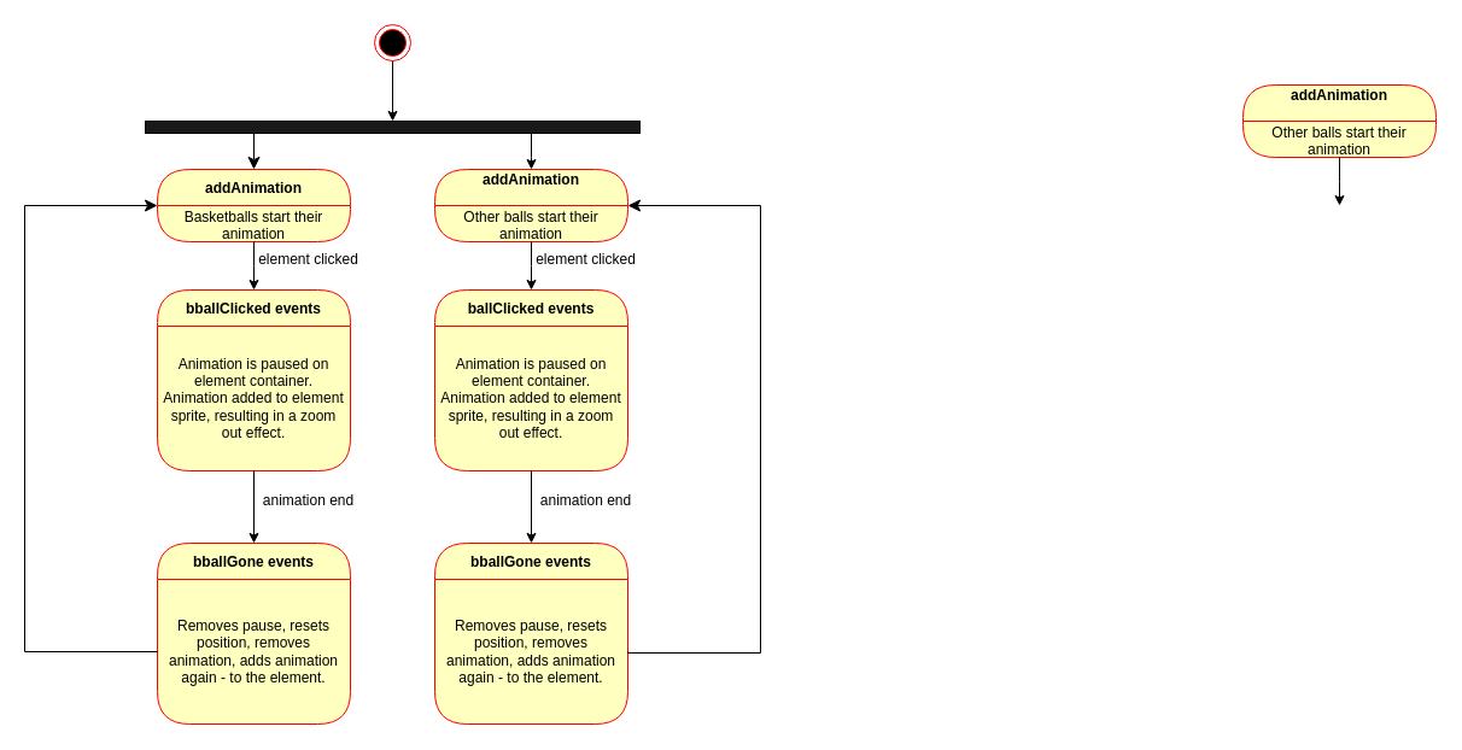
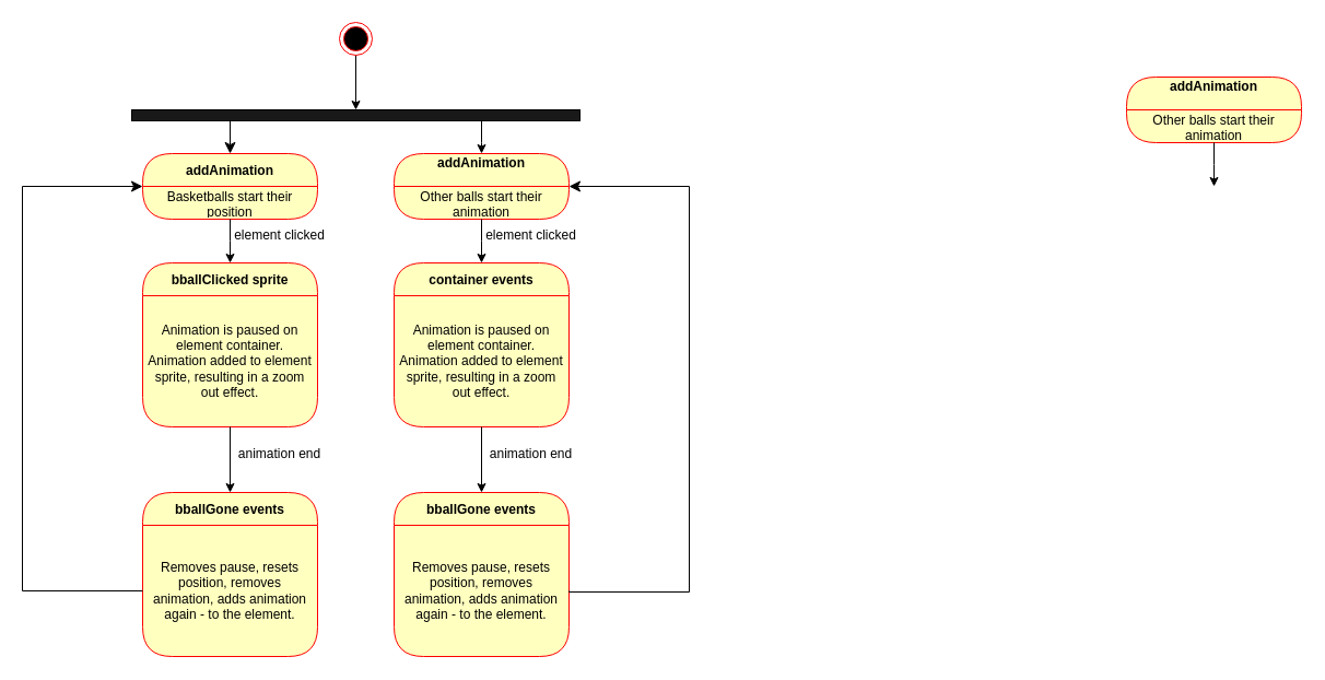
  <mxCell id="0" />
  <mxCell id="1" parent="0" />
  <mxCell id="2" style="edgeStyle=orthogonalEdgeStyle;rounded=0;orthogonalLoop=1;jettySize=auto;html=1;entryX=0.5;entryY=0;entryDx=0;entryDy=0;fillColor=#000000;" parent="1" source="3" target="8" edge="1"><mxGeometry relative="1" as="geometry" /></mxCell>
  <mxCell id="3" value="" style="ellipse;html=1;shape=endState;fillColor=#000000;strokeColor=#ff0000;" parent="1" vertex="1"><mxGeometry x="310" y="20" width="30" height="30" as="geometry" /></mxCell>
  <mxCell id="4" value="addAnimation" style="swimlane;fontStyle=1;align=center;verticalAlign=middle;childLayout=stackLayout;horizontal=1;startSize=30;horizontalStack=0;resizeParent=0;resizeLast=1;container=0;fontColor=#000000;collapsible=0;rounded=1;arcSize=30;strokeColor=#ff0000;fillColor=#ffffc0;swimlaneFillColor=#ffffc0;dropTarget=0;" parent="1" vertex="1"><mxGeometry x="130" y="140" width="160" height="60" as="geometry" /></mxCell>
  <mxCell id="5" style="edgeStyle=orthogonalEdgeStyle;rounded=0;orthogonalLoop=1;jettySize=auto;html=1;exitX=0.5;exitY=1;exitDx=0;exitDy=0;fillColor=#000000;" parent="4" source="6" edge="1"><mxGeometry relative="1" as="geometry"><mxPoint x="80" y="100" as="targetPoint" /></mxGeometry></mxCell>
- <mxCell id="6" value="Basketballs start their animation&lt;br&gt;" style="text;html=1;strokeColor=none;fillColor=none;align=center;verticalAlign=middle;spacingLeft=4;spacingRight=4;whiteSpace=wrap;overflow=hidden;rotatable=0;fontColor=#000000;" parent="4" vertex="1"><mxGeometry y="30" width="160" height="30" as="geometry" /></mxCell>
+ <mxCell id="6" value="Basketballs start their position&lt;br&gt;" style="text;html=1;strokeColor=none;fillColor=none;align=center;verticalAlign=middle;spacingLeft=4;spacingRight=4;whiteSpace=wrap;overflow=hidden;rotatable=0;fontColor=#000000;" parent="4" vertex="1"><mxGeometry y="30" width="160" height="30" as="geometry" /></mxCell>
  <mxCell id="7" style="edgeStyle=orthogonalEdgeStyle;rounded=0;orthogonalLoop=1;jettySize=auto;html=1;fillColor=#000000;" parent="1" source="8" target="9" edge="1"><mxGeometry relative="1" as="geometry"><Array as="points"><mxPoint x="440" y="130" /><mxPoint x="440" y="130" /></Array></mxGeometry></mxCell>
  <mxCell id="8" value="" style="rounded=0;whiteSpace=wrap;html=1;strokeColor=#000000;fillColor=#191919;" parent="1" vertex="1"><mxGeometry x="120" y="100" width="410" height="10" as="geometry" /></mxCell>
  <mxCell id="9" value="addAnimation&#10;" style="swimlane;fontStyle=1;align=center;verticalAlign=middle;childLayout=stackLayout;horizontal=1;startSize=30;horizontalStack=0;resizeParent=0;resizeLast=1;container=0;fontColor=#000000;collapsible=0;rounded=1;arcSize=30;strokeColor=#ff0000;fillColor=#ffffc0;swimlaneFillColor=#ffffc0;dropTarget=0;" parent="1" vertex="1"><mxGeometry x="360" y="140" width="160" height="60" as="geometry" /></mxCell>
  <mxCell id="10" style="edgeStyle=orthogonalEdgeStyle;rounded=0;orthogonalLoop=1;jettySize=auto;html=1;exitX=0.5;exitY=1;exitDx=0;exitDy=0;fillColor=#000000;" parent="9" source="11" edge="1"><mxGeometry relative="1" as="geometry"><mxPoint x="80" y="100" as="targetPoint" /></mxGeometry></mxCell>
  <mxCell id="11" value="Other balls start their animation&lt;br&gt;" style="text;html=1;strokeColor=none;fillColor=none;align=center;verticalAlign=middle;spacingLeft=4;spacingRight=4;whiteSpace=wrap;overflow=hidden;rotatable=0;fontColor=#000000;" parent="9" vertex="1"><mxGeometry y="30" width="160" height="30" as="geometry" /></mxCell>
  <mxCell id="12" value="" style="edgeStyle=segmentEdgeStyle;endArrow=classic;html=1;curved=0;rounded=0;endSize=8;startSize=8;fillColor=#000000;entryX=0.5;entryY=0;entryDx=0;entryDy=0;" parent="1" source="8" target="4" edge="1"><mxGeometry width="50" height="50" relative="1" as="geometry"><mxPoint x="250" y="280" as="sourcePoint" /><mxPoint x="300" y="230" as="targetPoint" /></mxGeometry></mxCell>
- <mxCell id="13" value="bballClicked events" style="swimlane;fontStyle=1;align=center;verticalAlign=middle;childLayout=stackLayout;horizontal=1;startSize=30;horizontalStack=0;resizeParent=0;resizeLast=1;container=0;fontColor=#000000;collapsible=0;rounded=1;arcSize=30;strokeColor=#ff0000;fillColor=#ffffc0;swimlaneFillColor=#ffffc0;dropTarget=0;" parent="1" vertex="1"><mxGeometry x="130" y="240" width="160" height="150" as="geometry" /></mxCell>
+ <mxCell id="13" value="bballClicked sprite" style="swimlane;fontStyle=1;align=center;verticalAlign=middle;childLayout=stackLayout;horizontal=1;startSize=30;horizontalStack=0;resizeParent=0;resizeLast=1;container=0;fontColor=#000000;collapsible=0;rounded=1;arcSize=30;strokeColor=#ff0000;fillColor=#ffffc0;swimlaneFillColor=#ffffc0;dropTarget=0;" parent="1" vertex="1"><mxGeometry x="130" y="240" width="160" height="150" as="geometry" /></mxCell>
  <mxCell id="14" value="Animation is paused on element container.&lt;br&gt;Animation added to element sprite, resulting in a zoom out effect." style="text;html=1;strokeColor=none;fillColor=none;align=center;verticalAlign=middle;spacingLeft=4;spacingRight=4;whiteSpace=wrap;overflow=hidden;rotatable=0;fontColor=#000000;" parent="13" vertex="1"><mxGeometry y="30" width="160" height="120" as="geometry" /></mxCell>
  <mxCell id="15" value="element clicked" style="text;html=1;align=center;verticalAlign=middle;resizable=0;points=[];autosize=1;strokeColor=none;fillColor=none;" parent="1" vertex="1"><mxGeometry x="200" y="200" width="110" height="30" as="geometry" /></mxCell>
  <mxCell id="16" value="element clicked" style="text;html=1;align=center;verticalAlign=middle;resizable=0;points=[];autosize=1;strokeColor=none;fillColor=none;" parent="1" vertex="1"><mxGeometry x="430" y="200" width="110" height="30" as="geometry" /></mxCell>
- <mxCell id="17" value="ballClicked events" style="swimlane;fontStyle=1;align=center;verticalAlign=middle;childLayout=stackLayout;horizontal=1;startSize=30;horizontalStack=0;resizeParent=0;resizeLast=1;container=0;fontColor=#000000;collapsible=0;rounded=1;arcSize=30;strokeColor=#ff0000;fillColor=#ffffc0;swimlaneFillColor=#ffffc0;dropTarget=0;" parent="1" vertex="1"><mxGeometry x="360" y="240" width="160" height="150" as="geometry" /></mxCell>
+ <mxCell id="17" value="container events" style="swimlane;fontStyle=1;align=center;verticalAlign=middle;childLayout=stackLayout;horizontal=1;startSize=30;horizontalStack=0;resizeParent=0;resizeLast=1;container=0;fontColor=#000000;collapsible=0;rounded=1;arcSize=30;strokeColor=#ff0000;fillColor=#ffffc0;swimlaneFillColor=#ffffc0;dropTarget=0;" parent="1" vertex="1"><mxGeometry x="360" y="240" width="160" height="150" as="geometry" /></mxCell>
  <mxCell id="18" value="Animation is paused on element container.&lt;br&gt;Animation added to element sprite, resulting in a zoom out effect." style="text;html=1;strokeColor=none;fillColor=none;align=center;verticalAlign=middle;spacingLeft=4;spacingRight=4;whiteSpace=wrap;overflow=hidden;rotatable=0;fontColor=#000000;" parent="17" vertex="1"><mxGeometry y="30" width="160" height="120" as="geometry" /></mxCell>
  <mxCell id="19" value="bballGone events" style="swimlane;fontStyle=1;align=center;verticalAlign=middle;childLayout=stackLayout;horizontal=1;startSize=30;horizontalStack=0;resizeParent=0;resizeLast=1;container=0;fontColor=#000000;collapsible=0;rounded=1;arcSize=30;strokeColor=#ff0000;fillColor=#ffffc0;swimlaneFillColor=#ffffc0;dropTarget=0;" parent="1" vertex="1"><mxGeometry x="130" y="450" width="160" height="150" as="geometry" /></mxCell>
  <mxCell id="20" value="Removes pause, resets position, removes animation, adds animation again - to the element." style="text;html=1;strokeColor=none;fillColor=none;align=center;verticalAlign=middle;spacingLeft=4;spacingRight=4;whiteSpace=wrap;overflow=hidden;rotatable=0;fontColor=#000000;" parent="19" vertex="1"><mxGeometry y="30" width="160" height="120" as="geometry" /></mxCell>
  <mxCell id="21" value="bballGone events" style="swimlane;fontStyle=1;align=center;verticalAlign=middle;childLayout=stackLayout;horizontal=1;startSize=30;horizontalStack=0;resizeParent=0;resizeLast=1;container=0;fontColor=#000000;collapsible=0;rounded=1;arcSize=30;strokeColor=#ff0000;fillColor=#ffffc0;swimlaneFillColor=#ffffc0;dropTarget=0;" parent="1" vertex="1"><mxGeometry x="360" y="450" width="160" height="150" as="geometry" /></mxCell>
  <mxCell id="22" value="Removes pause, resets position, removes animation, adds animation again - to the element." style="text;html=1;strokeColor=none;fillColor=none;align=center;verticalAlign=middle;spacingLeft=4;spacingRight=4;whiteSpace=wrap;overflow=hidden;rotatable=0;fontColor=#000000;" parent="21" vertex="1"><mxGeometry y="30" width="160" height="120" as="geometry" /></mxCell>
  <mxCell id="23" style="edgeStyle=orthogonalEdgeStyle;rounded=0;orthogonalLoop=1;jettySize=auto;html=1;fillColor=#000000;" parent="1" source="14" target="19" edge="1"><mxGeometry relative="1" as="geometry" /></mxCell>
  <mxCell id="24" style="edgeStyle=orthogonalEdgeStyle;rounded=0;orthogonalLoop=1;jettySize=auto;html=1;entryX=0.5;entryY=0;entryDx=0;entryDy=0;fillColor=#000000;" parent="1" source="18" target="21" edge="1"><mxGeometry relative="1" as="geometry" /></mxCell>
  <mxCell id="25" value="animation end" style="text;html=1;align=center;verticalAlign=middle;resizable=0;points=[];autosize=1;strokeColor=none;fillColor=none;" parent="1" vertex="1"><mxGeometry x="205" y="400" width="100" height="30" as="geometry" /></mxCell>
  <mxCell id="26" value="animation end" style="text;html=1;align=center;verticalAlign=middle;resizable=0;points=[];autosize=1;strokeColor=none;fillColor=none;" parent="1" vertex="1"><mxGeometry x="435" y="400" width="100" height="30" as="geometry" /></mxCell>
  <mxCell id="27" value="" style="edgeStyle=segmentEdgeStyle;endArrow=classic;html=1;curved=0;rounded=0;endSize=8;startSize=8;exitX=1;exitY=0.5;exitDx=0;exitDy=0;entryX=1;entryY=0;entryDx=0;entryDy=0;" edge="1" parent="1" source="22" target="11"><mxGeometry width="50" height="50" relative="1" as="geometry"><mxPoint x="580" y="550" as="sourcePoint" /><mxPoint x="610" y="170" as="targetPoint" /><Array as="points"><mxPoint x="630" y="541" /><mxPoint x="630" y="170" /></Array></mxGeometry></mxCell>
  <mxCell id="28" value="" style="edgeStyle=segmentEdgeStyle;endArrow=classic;html=1;curved=0;rounded=0;endSize=8;startSize=8;exitX=0;exitY=0.5;exitDx=0;exitDy=0;entryX=0;entryY=0;entryDx=0;entryDy=0;" edge="1" parent="1" source="20" target="6"><mxGeometry width="50" height="50" relative="1" as="geometry"><mxPoint x="-20" y="530" as="sourcePoint" /><mxPoint x="70" y="170" as="targetPoint" /><Array as="points"><mxPoint x="20" y="540" /><mxPoint x="20" y="170" /></Array></mxGeometry></mxCell>
  <mxCell id="29" value="addAnimation&#10;" style="swimlane;fontStyle=1;align=center;verticalAlign=middle;childLayout=stackLayout;horizontal=1;startSize=30;horizontalStack=0;resizeParent=0;resizeLast=1;container=0;fontColor=#000000;collapsible=0;rounded=1;arcSize=30;strokeColor=#ff0000;fillColor=#ffffc0;swimlaneFillColor=#ffffc0;dropTarget=0;" vertex="1" parent="1"><mxGeometry x="1030" y="70" width="160" height="60" as="geometry" /></mxCell>
  <mxCell id="30" style="edgeStyle=orthogonalEdgeStyle;rounded=0;orthogonalLoop=1;jettySize=auto;html=1;exitX=0.5;exitY=1;exitDx=0;exitDy=0;fillColor=#000000;" edge="1" parent="29" source="31"><mxGeometry relative="1" as="geometry"><mxPoint x="80" y="100" as="targetPoint" /></mxGeometry></mxCell>
  <mxCell id="31" value="Other balls start their animation&lt;br&gt;" style="text;html=1;strokeColor=none;fillColor=none;align=center;verticalAlign=middle;spacingLeft=4;spacingRight=4;whiteSpace=wrap;overflow=hidden;rotatable=0;fontColor=#000000;" vertex="1" parent="29"><mxGeometry y="30" width="160" height="30" as="geometry" /></mxCell>
